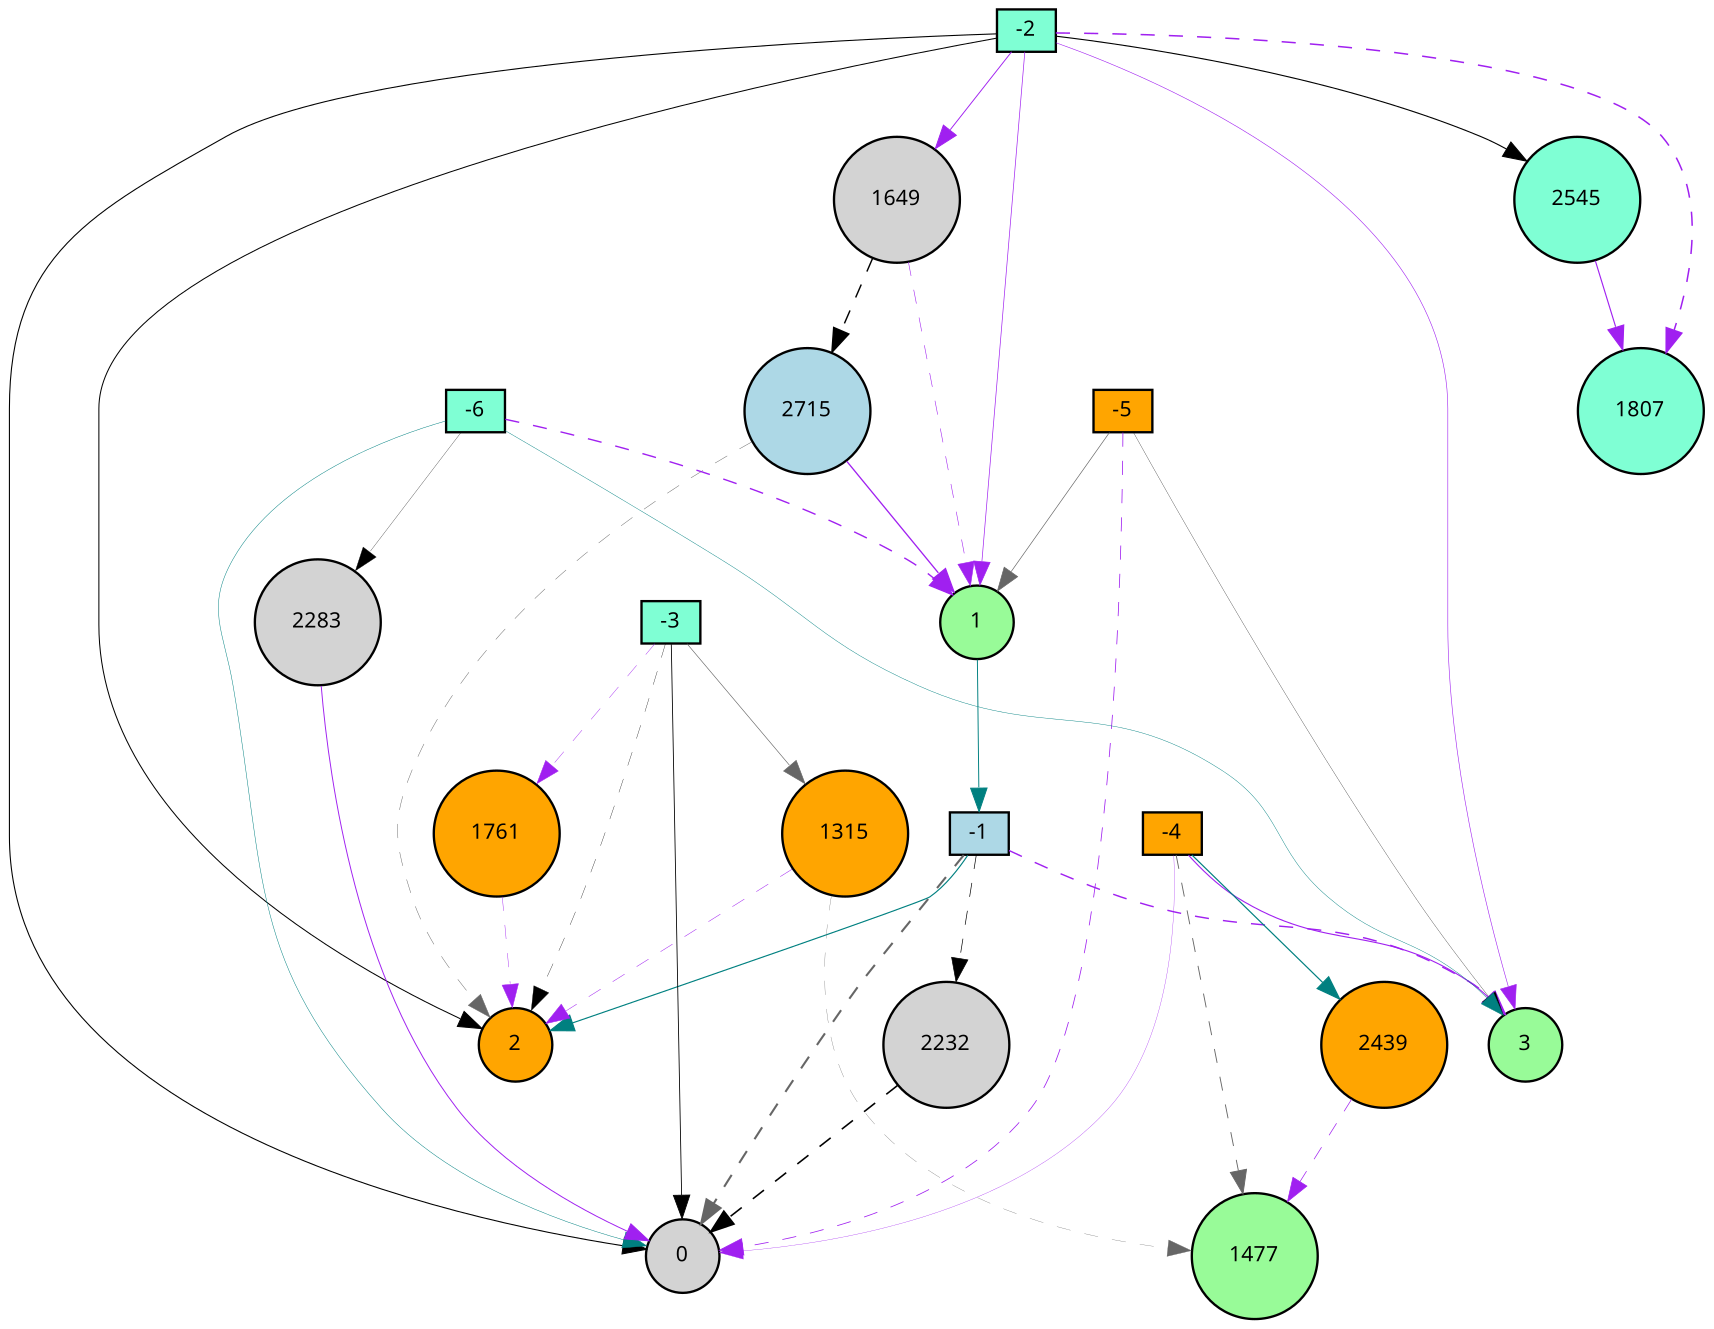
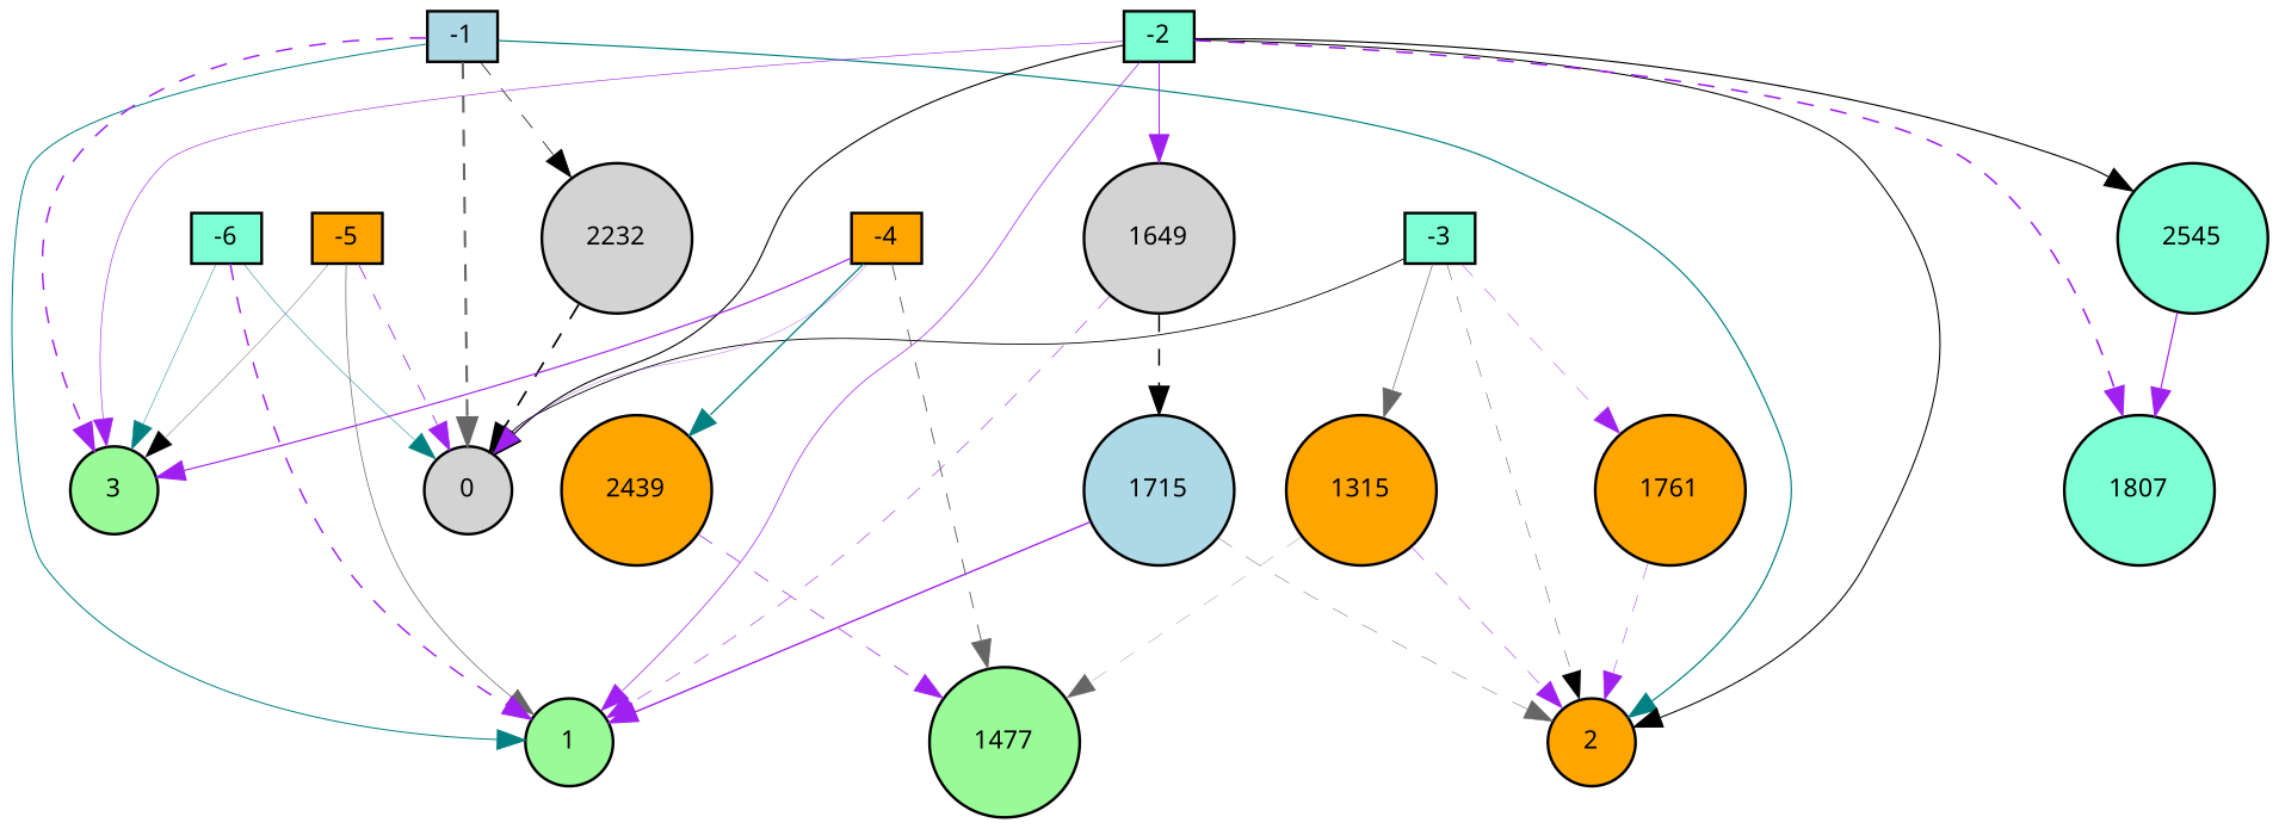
  digraph {
    fontname="Noto Sans"
    node [fillcolor=orange fontname="Noto Sans" fontsize=9 shape=circle style=filled]
    edge [color=purple fontname="Noto Sans" style=bold]
    -1 [fillcolor=lightblue height=0.2 shape=box width=0.2]
    0 [fillcolor=lightgrey height=0.2 width=0.2]
    1 [fillcolor=palegreen height=0.2 width=0.2]
    2 [height=0.2 width=0.2]
    3 [fillcolor=palegreen height=0.2 width=0.2]
    2232 [fillcolor=lightgrey height=0.2 width=0.2]
    -2 [fillcolor=aquamarine height=0.2 shape=box width=0.2]
    1807 [fillcolor=aquamarine height=0.2 width=0.2]
    1649 [fillcolor=lightgrey height=0.2 width=0.2]
    2545 [fillcolor=aquamarine height=0.2 width=0.2]
-   1715 [fillcolor=lightblue height=0.2 width=0.2 label=2715]
+   1715 [fillcolor=lightblue height=0.2 width=0.2]
    -3 [fillcolor=aquamarine height=0.2 shape=box width=0.2]
    1315 [height=0.2 width=0.2]
    1761 [height=0.2 width=0.2]
    1477 [fillcolor=palegreen height=0.2 width=0.2]
    -4 [height=0.2 shape=box width=0.2]
    2439 [height=0.2 width=0.2]
    -5 [height=0.2 shape=box width=0.2]
    -6 [fillcolor=aquamarine height=0.2 shape=box width=0.2]
-   2283 [fillcolor=lightgrey height=0.2 width=0.2]
    -1 -> 0 [color=gray40 penwidth=0.8874182924996906 style=dashed]
-   1 -> -1 [color=teal penwidth=0.408972820136153]
+   -1 -> 1 [color=teal penwidth=0.408972820136153]
    -1 -> 2 [color=teal penwidth=0.4916210118332295]
    -1 -> 3 [penwidth=0.6093397041540057 style=dashed]
    -1 -> 2232 [color=black penwidth=0.2906741310564823 style=dashed]
    2232 -> 0 [color=black penwidth=0.6777568057746846 style=dashed]
    -2 -> 0 [color=black penwidth=0.45683667630390934]
    -2 -> 1 [penwidth=0.29312232545476014]
    -2 -> 2 [color=black penwidth=0.4333569870583982]
    -2 -> 3 [penwidth=0.24994084527194435]
    -2 -> 1807 [penwidth=0.6439175717872448 style=dashed]
    -2 -> 1649 [penwidth=0.4021049797116142]
    -2 -> 2545 [color=black penwidth=0.47105468945135254]
    1649 -> 1 [penwidth=0.23863866402375075 style=dashed]
    1649 -> 1715 [color=black penwidth=0.6084640125481321 style=dashed]
    2545 -> 1807 [penwidth=0.48581449862931014]
    1715 -> 1 [penwidth=0.5621389109307044]
    1715 -> 2 [color=gray40 penwidth=0.19698156127535882 style=dashed]
    -3 -> 0 [color=black penwidth=0.3577868637666095]
    -3 -> 2 [color=black penwidth=0.1402682987614925 style=dashed]
    -3 -> 1315 [color=gray40 penwidth=0.2705729047118631]
    -3 -> 1761 [penwidth=0.176912521489957 style=dashed]
    1315 -> 2 [penwidth=0.21298529926024123 style=dashed]
    1315 -> 1477 [color=gray40 penwidth=0.12882551048928084 style=dashed]
    1761 -> 2 [penwidth=0.18334901161420347 style=dashed]
    -4 -> 0 [penwidth=0.13438679899027423]
    -4 -> 3 [penwidth=0.47378108774755523]
    -4 -> 1477 [color=gray40 penwidth=0.3880797538062869 style=dashed]
    -4 -> 2439 [color=teal penwidth=0.5129729300983972]
    2439 -> 1477 [penwidth=0.30010983446172795 style=dashed]
    -5 -> 0 [penwidth=0.3389755224088894 style=dashed]
    -5 -> 1 [color=gray40 penwidth=0.2896577384428133]
    -5 -> 3 [color=black penwidth=0.11646333598184944]
    -6 -> 0 [color=teal penwidth=0.20269077750756814]
    -6 -> 1 [penwidth=0.5928619272563889 style=dashed]
    -6 -> 3 [color=teal penwidth=0.18264729565687934]
-   -6 -> 2283 [color=black penwidth=0.11728077688600114]
-   2283 -> 0 [penwidth=0.41147141342349913]
  }
